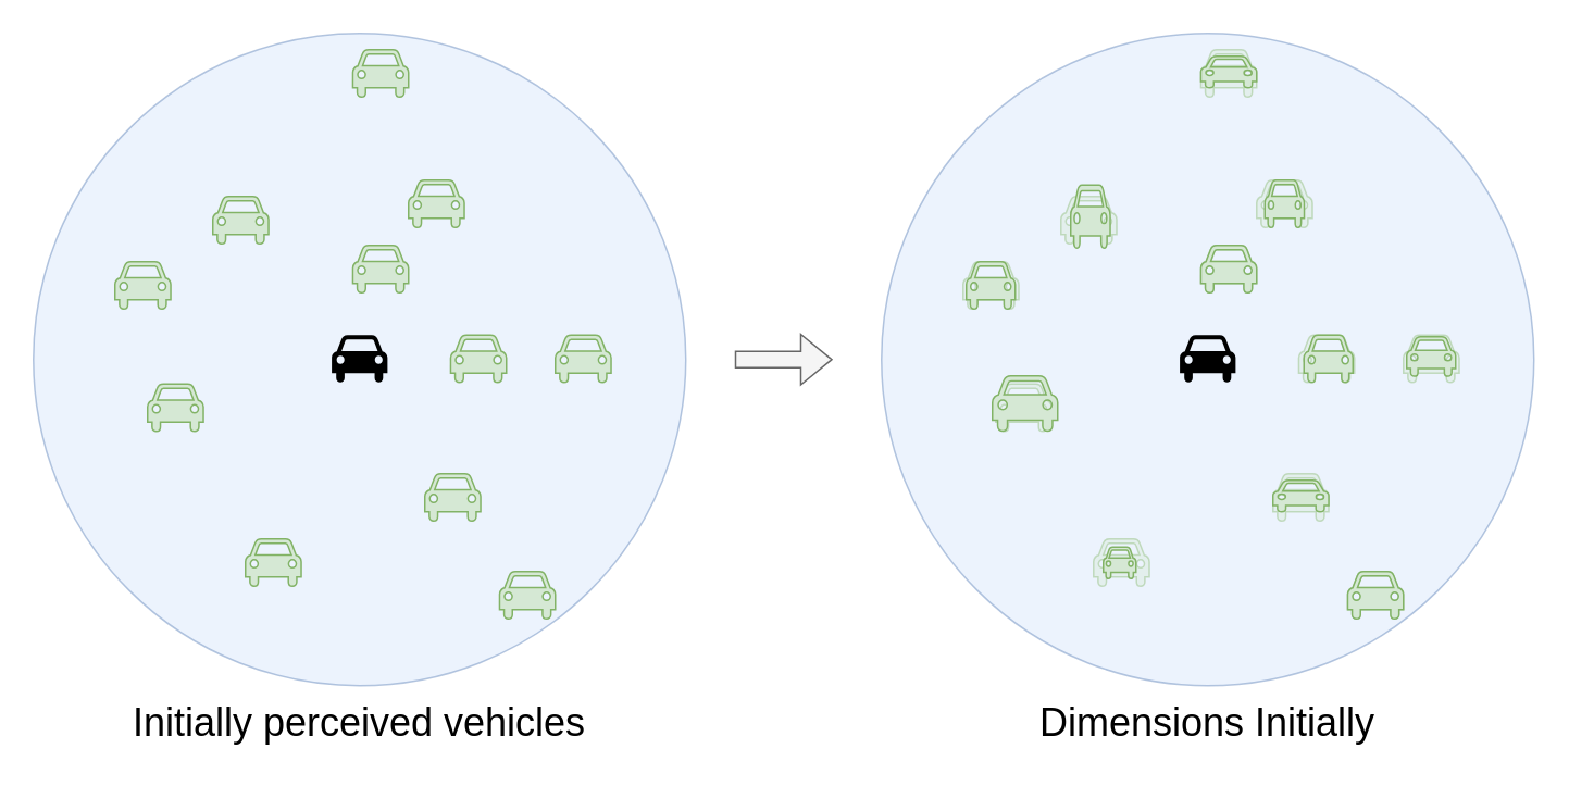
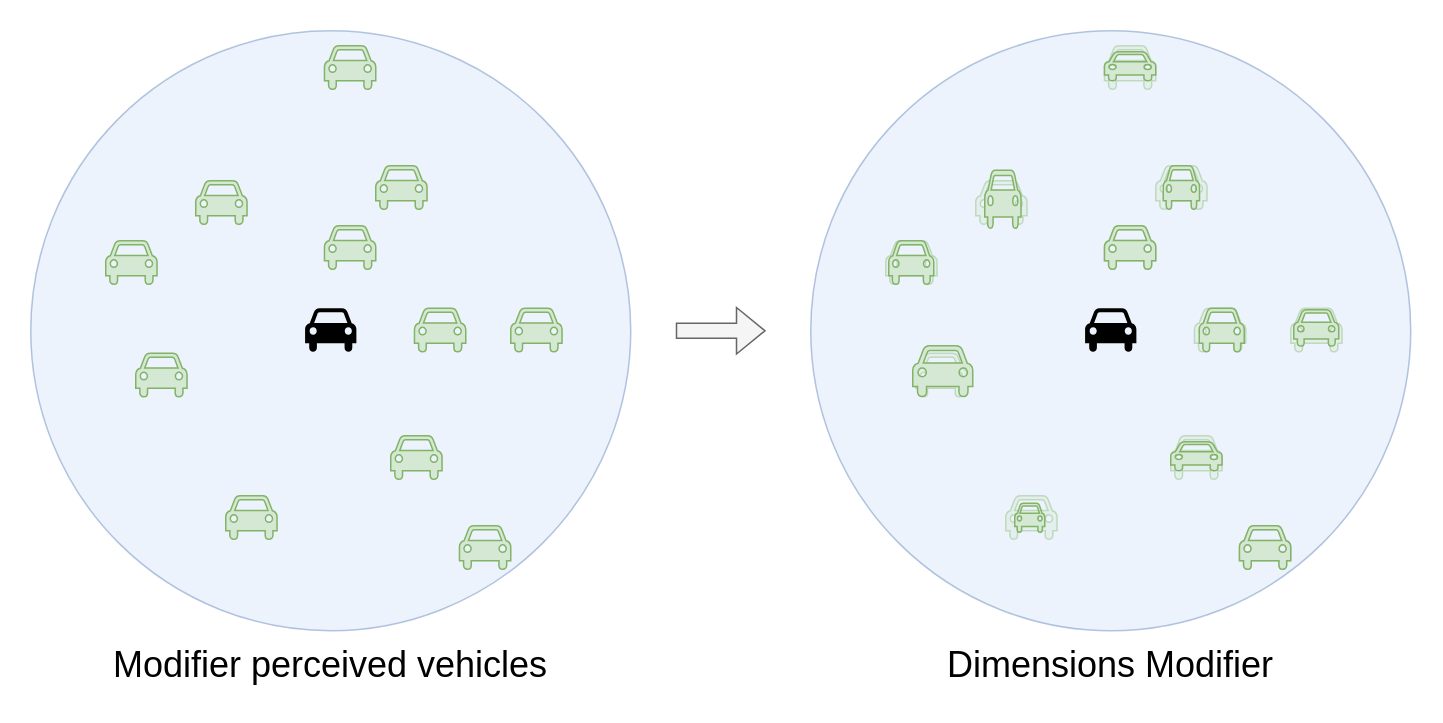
  <mxCell id="0" />
  <mxCell id="1" parent="0" />
  <mxCell id="2" value="" style="ellipse;whiteSpace=wrap;html=1;aspect=fixed;fillColor=#dae8fc;strokeColor=#6c8ebf;opacity=50;" vertex="1" parent="1"><mxGeometry x="20" y="20" width="400" height="400" as="geometry" /></mxCell>
  <mxCell id="3" value="" style="shape=mxgraph.signs.transportation.car_4;html=1;pointerEvents=1;fillColor=#000000;strokeColor=none;verticalLabelPosition=bottom;verticalAlign=top;align=center;" vertex="1" parent="1"><mxGeometry x="202.9" y="205" width="34.19" height="30" as="geometry" /></mxCell>
  <mxCell id="4" value="" style="shape=mxgraph.signs.transportation.car_4;html=1;pointerEvents=1;fillColor=#d5e8d4;strokeColor=#82b366;verticalLabelPosition=bottom;verticalAlign=top;align=center;" vertex="1" parent="1"><mxGeometry x="130" y="120" width="34.19" height="30" as="geometry" /></mxCell>
  <mxCell id="5" value="" style="shape=mxgraph.signs.transportation.car_4;html=1;pointerEvents=1;fillColor=#d5e8d4;strokeColor=#82b366;verticalLabelPosition=bottom;verticalAlign=top;align=center;" vertex="1" parent="1"><mxGeometry x="340" y="205" width="34.19" height="30" as="geometry" /></mxCell>
  <mxCell id="6" value="" style="shape=mxgraph.signs.transportation.car_4;html=1;pointerEvents=1;fillColor=#d5e8d4;strokeColor=#82b366;verticalLabelPosition=bottom;verticalAlign=top;align=center;" vertex="1" parent="1"><mxGeometry x="90" y="235" width="34.19" height="30" as="geometry" /></mxCell>
  <mxCell id="7" value="" style="shape=mxgraph.signs.transportation.car_4;html=1;pointerEvents=1;fillColor=#d5e8d4;strokeColor=#82b366;verticalLabelPosition=bottom;verticalAlign=top;align=center;" vertex="1" parent="1"><mxGeometry x="260" y="290" width="34.19" height="30" as="geometry" /></mxCell>
  <mxCell id="8" value="" style="shape=mxgraph.signs.transportation.car_4;html=1;pointerEvents=1;fillColor=#d5e8d4;strokeColor=#82b366;verticalLabelPosition=bottom;verticalAlign=top;align=center;" vertex="1" parent="1"><mxGeometry x="275.81" y="205" width="34.19" height="30" as="geometry" /></mxCell>
  <mxCell id="9" value="" style="shape=mxgraph.signs.transportation.car_4;html=1;pointerEvents=1;fillColor=#d5e8d4;strokeColor=#82b366;verticalLabelPosition=bottom;verticalAlign=top;align=center;" vertex="1" parent="1"><mxGeometry x="250" y="110" width="34.19" height="30" as="geometry" /></mxCell>
  <mxCell id="10" value="" style="shape=mxgraph.signs.transportation.car_4;html=1;pointerEvents=1;fillColor=#d5e8d4;strokeColor=#82b366;verticalLabelPosition=bottom;verticalAlign=top;align=center;" vertex="1" parent="1"><mxGeometry x="150" y="330" width="34.19" height="30" as="geometry" /></mxCell>
  <mxCell id="11" value="" style="shape=mxgraph.signs.transportation.car_4;html=1;pointerEvents=1;fillColor=#d5e8d4;strokeColor=#82b366;verticalLabelPosition=bottom;verticalAlign=top;align=center;" vertex="1" parent="1"><mxGeometry x="305.81" y="350" width="34.19" height="30" as="geometry" /></mxCell>
  <mxCell id="12" value="" style="shape=mxgraph.signs.transportation.car_4;html=1;pointerEvents=1;fillColor=#d5e8d4;strokeColor=#82b366;verticalLabelPosition=bottom;verticalAlign=top;align=center;" vertex="1" parent="1"><mxGeometry x="215.81" y="30" width="34.19" height="30" as="geometry" /></mxCell>
  <mxCell id="13" value="" style="shape=mxgraph.signs.transportation.car_4;html=1;pointerEvents=1;fillColor=#d5e8d4;strokeColor=#82b366;verticalLabelPosition=bottom;verticalAlign=top;align=center;" vertex="1" parent="1"><mxGeometry x="215.81" y="150" width="34.19" height="30" as="geometry" /></mxCell>
  <mxCell id="14" value="" style="shape=mxgraph.signs.transportation.car_4;html=1;pointerEvents=1;fillColor=#d5e8d4;strokeColor=#82b366;verticalLabelPosition=bottom;verticalAlign=top;align=center;" vertex="1" parent="1"><mxGeometry x="70" y="160" width="34.19" height="30" as="geometry" /></mxCell>
  <mxCell id="15" value="" style="ellipse;whiteSpace=wrap;html=1;aspect=fixed;fillColor=#dae8fc;strokeColor=#6c8ebf;opacity=50;" vertex="1" parent="1"><mxGeometry x="540" y="20" width="400" height="400" as="geometry" /></mxCell>
  <mxCell id="16" value="" style="shape=mxgraph.signs.transportation.car_4;html=1;pointerEvents=1;fillColor=#000000;strokeColor=none;verticalLabelPosition=bottom;verticalAlign=top;align=center;" vertex="1" parent="1"><mxGeometry x="722.9" y="205" width="34.19" height="30" as="geometry" /></mxCell>
  <mxCell id="17" value="" style="shape=mxgraph.signs.transportation.car_4;html=1;pointerEvents=1;fillColor=#d5e8d4;strokeColor=#82b366;verticalLabelPosition=bottom;verticalAlign=top;align=center;opacity=40;" vertex="1" parent="1"><mxGeometry x="650" y="120" width="34.19" height="30" as="geometry" /></mxCell>
  <mxCell id="18" value="" style="shape=mxgraph.signs.transportation.car_4;html=1;pointerEvents=1;fillColor=#d5e8d4;strokeColor=#82b366;verticalLabelPosition=bottom;verticalAlign=top;align=center;opacity=40;" vertex="1" parent="1"><mxGeometry x="860" y="205" width="34.19" height="30" as="geometry" /></mxCell>
  <mxCell id="19" value="" style="shape=mxgraph.signs.transportation.car_4;html=1;pointerEvents=1;fillColor=#d5e8d4;strokeColor=#82b366;verticalLabelPosition=bottom;verticalAlign=top;align=center;opacity=40;" vertex="1" parent="1"><mxGeometry x="610" y="235" width="34.19" height="30" as="geometry" /></mxCell>
  <mxCell id="20" value="" style="shape=mxgraph.signs.transportation.car_4;html=1;pointerEvents=1;fillColor=#d5e8d4;strokeColor=#82b366;verticalLabelPosition=bottom;verticalAlign=top;align=center;opacity=40;" vertex="1" parent="1"><mxGeometry x="780" y="290" width="34.19" height="30" as="geometry" /></mxCell>
  <mxCell id="21" value="" style="shape=mxgraph.signs.transportation.car_4;html=1;pointerEvents=1;fillColor=#d5e8d4;strokeColor=#82b366;verticalLabelPosition=bottom;verticalAlign=top;align=center;opacity=40;" vertex="1" parent="1"><mxGeometry x="795.81" y="205" width="34.19" height="30" as="geometry" /></mxCell>
  <mxCell id="22" value="" style="shape=mxgraph.signs.transportation.car_4;html=1;pointerEvents=1;fillColor=#d5e8d4;strokeColor=#82b366;verticalLabelPosition=bottom;verticalAlign=top;align=center;opacity=40;" vertex="1" parent="1"><mxGeometry x="770" y="110" width="34.19" height="30" as="geometry" /></mxCell>
  <mxCell id="23" value="" style="shape=mxgraph.signs.transportation.car_4;html=1;pointerEvents=1;fillColor=#d5e8d4;strokeColor=#82b366;verticalLabelPosition=bottom;verticalAlign=top;align=center;opacity=40;" vertex="1" parent="1"><mxGeometry x="670" y="330" width="34.19" height="30" as="geometry" /></mxCell>
  <mxCell id="24" value="" style="shape=mxgraph.signs.transportation.car_4;html=1;pointerEvents=1;fillColor=#d5e8d4;strokeColor=#82b366;verticalLabelPosition=bottom;verticalAlign=top;align=center;opacity=40;" vertex="1" parent="1"><mxGeometry x="825.81" y="350" width="34.19" height="30" as="geometry" /></mxCell>
  <mxCell id="25" value="" style="shape=mxgraph.signs.transportation.car_4;html=1;pointerEvents=1;fillColor=#d5e8d4;strokeColor=#82b366;verticalLabelPosition=bottom;verticalAlign=top;align=center;opacity=40;" vertex="1" parent="1"><mxGeometry x="735.81" y="30" width="34.19" height="30" as="geometry" /></mxCell>
  <mxCell id="26" value="" style="shape=mxgraph.signs.transportation.car_4;html=1;pointerEvents=1;fillColor=#d5e8d4;strokeColor=#82b366;verticalLabelPosition=bottom;verticalAlign=top;align=center;opacity=40;" vertex="1" parent="1"><mxGeometry x="735.81" y="150" width="34.19" height="30" as="geometry" /></mxCell>
  <mxCell id="27" value="" style="shape=mxgraph.signs.transportation.car_4;html=1;pointerEvents=1;fillColor=#d5e8d4;strokeColor=#82b366;verticalLabelPosition=bottom;verticalAlign=top;align=center;opacity=40;" vertex="1" parent="1"><mxGeometry x="590" y="160" width="34.19" height="30" as="geometry" /></mxCell>
  <mxCell id="28" value="" style="shape=mxgraph.signs.transportation.car_4;html=1;pointerEvents=1;fillColor=#d5e8d4;strokeColor=#82b366;verticalLabelPosition=bottom;verticalAlign=top;align=center;" vertex="1" parent="1"><mxGeometry x="780" y="294" width="34.19" height="20" as="geometry" /></mxCell>
  <mxCell id="29" value="" style="shape=mxgraph.signs.transportation.car_4;html=1;pointerEvents=1;fillColor=#d5e8d4;strokeColor=#82b366;verticalLabelPosition=bottom;verticalAlign=top;align=center;" vertex="1" parent="1"><mxGeometry x="825.81" y="350" width="34.19" height="30" as="geometry" /></mxCell>
  <mxCell id="30" value="" style="shape=mxgraph.signs.transportation.car_4;html=1;pointerEvents=1;fillColor=#d5e8d4;strokeColor=#82b366;verticalLabelPosition=bottom;verticalAlign=top;align=center;" vertex="1" parent="1"><mxGeometry x="862" y="206" width="30" height="25" as="geometry" /></mxCell>
  <mxCell id="31" value="" style="shape=mxgraph.signs.transportation.car_4;html=1;pointerEvents=1;fillColor=#d5e8d4;strokeColor=#82b366;verticalLabelPosition=bottom;verticalAlign=top;align=center;" vertex="1" parent="1"><mxGeometry x="799" y="205" width="30" height="30" as="geometry" /></mxCell>
  <mxCell id="32" value="" style="shape=mxgraph.signs.transportation.car_4;html=1;pointerEvents=1;fillColor=#d5e8d4;strokeColor=#82b366;verticalLabelPosition=bottom;verticalAlign=top;align=center;" vertex="1" parent="1"><mxGeometry x="775" y="110" width="24.19" height="30" as="geometry" /></mxCell>
  <mxCell id="33" value="" style="shape=mxgraph.signs.transportation.car_4;html=1;pointerEvents=1;fillColor=#d5e8d4;strokeColor=#82b366;verticalLabelPosition=bottom;verticalAlign=top;align=center;" vertex="1" parent="1"><mxGeometry x="735.81" y="34" width="34.19" height="20" as="geometry" /></mxCell>
  <mxCell id="34" value="" style="shape=mxgraph.signs.transportation.car_4;html=1;pointerEvents=1;fillColor=#d5e8d4;strokeColor=#82b366;verticalLabelPosition=bottom;verticalAlign=top;align=center;" vertex="1" parent="1"><mxGeometry x="735.81" y="150" width="34.19" height="30" as="geometry" /></mxCell>
  <mxCell id="35" value="" style="shape=mxgraph.signs.transportation.car_4;html=1;pointerEvents=1;fillColor=#d5e8d4;strokeColor=#82b366;verticalLabelPosition=bottom;verticalAlign=top;align=center;" vertex="1" parent="1"><mxGeometry x="656" y="113" width="24.19" height="40" as="geometry" /></mxCell>
  <mxCell id="36" value="" style="shape=mxgraph.signs.transportation.car_4;html=1;pointerEvents=1;fillColor=#d5e8d4;strokeColor=#82b366;verticalLabelPosition=bottom;verticalAlign=top;align=center;" vertex="1" parent="1"><mxGeometry x="592" y="160" width="30" height="30" as="geometry" /></mxCell>
  <mxCell id="37" value="" style="shape=mxgraph.signs.transportation.car_4;html=1;pointerEvents=1;fillColor=#d5e8d4;strokeColor=#82b366;verticalLabelPosition=bottom;verticalAlign=top;align=center;rotation=0;" vertex="1" parent="1"><mxGeometry x="608" y="230" width="40" height="35" as="geometry" /></mxCell>
  <mxCell id="38" value="" style="shape=mxgraph.signs.transportation.car_4;html=1;pointerEvents=1;fillColor=#d5e8d4;strokeColor=#82b366;verticalLabelPosition=bottom;verticalAlign=top;align=center;" vertex="1" parent="1"><mxGeometry x="676" y="335" width="20" height="20" as="geometry" /></mxCell>
  <mxCell id="39" value="" style="shape=flexArrow;endArrow=classic;html=1;rounded=0;fontSize=16;fillColor=#f5f5f5;strokeColor=#666666;" edge="1" parent="1"><mxGeometry width="50" height="50" relative="1" as="geometry"><mxPoint x="450" y="220" as="sourcePoint" /><mxPoint x="510" y="220" as="targetPoint" /></mxGeometry></mxCell>
- <mxCell id="40" value="&lt;font style=&quot;font-size: 24px;&quot;&gt;Initially perceived vehicles&lt;/font&gt;" style="text;html=1;strokeColor=none;fillColor=none;align=center;verticalAlign=bottom;whiteSpace=wrap;rounded=0;fontSize=24;" vertex="1" parent="1"><mxGeometry x="60" y="430" width="320" height="30" as="geometry" /></mxCell>
- <mxCell id="41" value="&lt;font style=&quot;font-size: 24px;&quot;&gt;Dimensions Initially&lt;/font&gt;" style="text;html=1;strokeColor=none;fillColor=none;align=center;verticalAlign=bottom;whiteSpace=wrap;rounded=0;fontSize=24;" vertex="1" parent="1"><mxGeometry x="580" y="430" width="320" height="30" as="geometry" /></mxCell>
+ <mxCell id="40" value="&lt;font style=&quot;font-size: 24px;&quot;&gt;Modifier perceived vehicles&lt;/font&gt;" style="text;html=1;strokeColor=none;fillColor=none;align=center;verticalAlign=bottom;whiteSpace=wrap;rounded=0;fontSize=24;" vertex="1" parent="1"><mxGeometry x="60" y="430" width="320" height="30" as="geometry" /></mxCell>
+ <mxCell id="41" value="&lt;font style=&quot;font-size: 24px;&quot;&gt;Dimensions Modifier&lt;/font&gt;" style="text;html=1;strokeColor=none;fillColor=none;align=center;verticalAlign=bottom;whiteSpace=wrap;rounded=0;fontSize=24;" vertex="1" parent="1"><mxGeometry x="580" y="430" width="320" height="30" as="geometry" /></mxCell>
